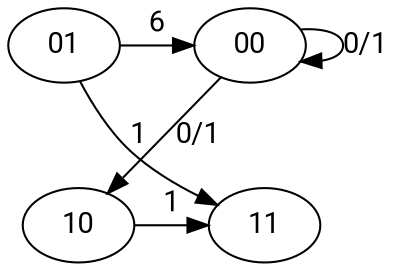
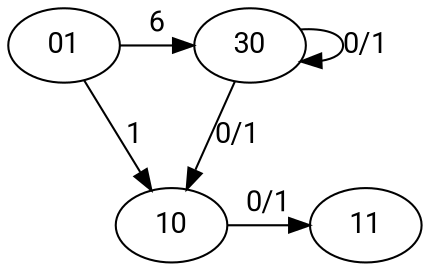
  digraph {
    fontname=Roboto
    node [fontname=Roboto]
    edge [fontname=Roboto]
    10
    11
-   00
+   00 [label=30]
    01
    subgraph sub_1 {
      rank=same
      10
      11
    }
    subgraph sub_2 {
      rank=same
      00
      01
    }
-   10 -> 11 [label=1]
+   10 -> 11 [label="0/1"]
    00 -> 10 [label="0/1"]
    00 -> 00 [label="0/1"]
-   01 -> 11 [label=1]
+   01 -> 10 [label=1]
    01 -> 00 [label=6]
  }
